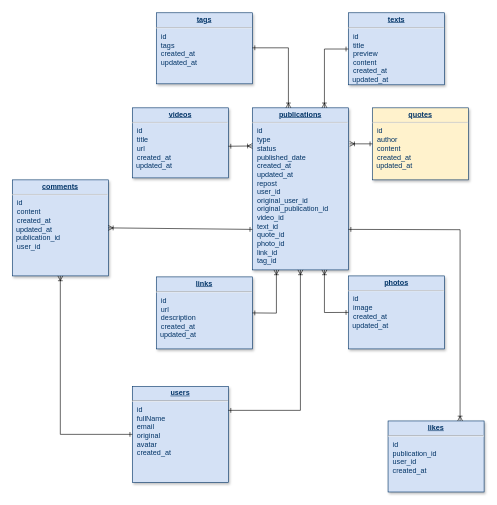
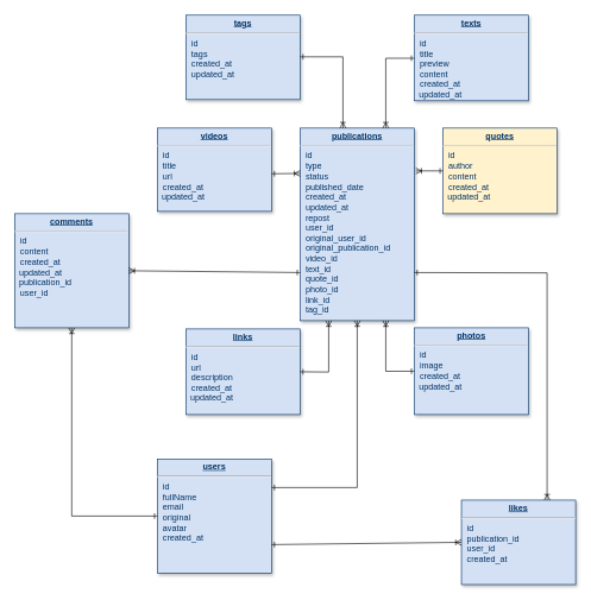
  <mxCell id="0" />
  <mxCell id="1" parent="0" />
  <mxCell id="2" value="&lt;p style=&quot;margin: 0px; margin-top: 4px; text-align: center; text-decoration: underline;&quot;&gt;&lt;b&gt;comments&lt;/b&gt;&lt;/p&gt;&lt;hr&gt;&lt;p style=&quot;margin: 0px; margin-left: 8px;&quot;&gt;id&lt;br&gt;&lt;/p&gt;&lt;p style=&quot;margin: 0px; margin-left: 8px;&quot;&gt;content&lt;/p&gt;&lt;p style=&quot;margin: 0px; margin-left: 8px;&quot;&gt;&lt;span style=&quot;background-color: initial;&quot;&gt;created_at&lt;/span&gt;&lt;/p&gt;&lt;div&gt;&lt;span style=&quot;background-color: initial;&quot;&gt;&amp;nbsp; updated_at&lt;/span&gt;&lt;/div&gt;&lt;div&gt;&lt;span style=&quot;background-color: initial;&quot;&gt;&amp;nbsp; publication_id&lt;br&gt;&lt;/span&gt;&lt;/div&gt;&lt;p style=&quot;margin: 0px; margin-left: 8px;&quot;&gt;user_id&lt;/p&gt;" style="verticalAlign=top;align=left;overflow=fill;fontSize=12;fontFamily=Helvetica;html=1;strokeColor=#003366;shadow=1;fillColor=#D4E1F5;fontColor=#003366" parent="1" vertex="1"><mxGeometry x="20" y="299" width="160" height="160" as="geometry" /></mxCell>
  <mxCell id="3" value="&lt;p style=&quot;margin: 0px; margin-top: 4px; text-align: center; text-decoration: underline;&quot;&gt;&lt;b&gt;publications&lt;/b&gt;&lt;/p&gt;&lt;hr&gt;&lt;p style=&quot;margin: 0px; margin-left: 8px;&quot;&gt;id&lt;/p&gt;&lt;p style=&quot;margin: 0px; margin-left: 8px;&quot;&gt;type&lt;/p&gt;&lt;p style=&quot;margin: 0px 0px 0px 8px;&quot;&gt;status&lt;/p&gt;&lt;p style=&quot;margin: 0px; margin-left: 8px;&quot;&gt;published_date&lt;br&gt;&lt;/p&gt;&lt;p style=&quot;margin: 0px; margin-left: 8px;&quot;&gt;&lt;span style=&quot;background-color: initial;&quot;&gt;created_at&lt;/span&gt;&lt;/p&gt;&lt;p style=&quot;margin: 0px; margin-left: 8px;&quot;&gt;&lt;span style=&quot;background-color: initial;&quot;&gt;updated_at&lt;br&gt;&lt;/span&gt;&lt;/p&gt;&lt;p style=&quot;margin: 0px; margin-left: 8px;&quot;&gt;repost&lt;br&gt;&lt;/p&gt;&lt;p style=&quot;margin: 0px; margin-left: 8px;&quot;&gt;user_id&lt;/p&gt;&lt;p style=&quot;margin: 0px; margin-left: 8px;&quot;&gt;original_user_id&lt;/p&gt;&lt;p style=&quot;margin: 0px; margin-left: 8px;&quot;&gt;original_publication_id&lt;/p&gt;&lt;p style=&quot;margin: 0px; margin-left: 8px;&quot;&gt;video_id&lt;/p&gt;&lt;p style=&quot;margin: 0px; margin-left: 8px;&quot;&gt;text_id&lt;/p&gt;&lt;p style=&quot;margin: 0px; margin-left: 8px;&quot;&gt;quote_id&lt;/p&gt;&lt;p style=&quot;margin: 0px; margin-left: 8px;&quot;&gt;photo_id&lt;/p&gt;&lt;p style=&quot;margin: 0px; margin-left: 8px;&quot;&gt;link_id&lt;/p&gt;&lt;p style=&quot;margin: 0px; margin-left: 8px;&quot;&gt;tag_id&lt;br&gt;&lt;/p&gt;" style="verticalAlign=top;align=left;overflow=fill;fontSize=12;fontFamily=Helvetica;html=1;strokeColor=#003366;shadow=1;fillColor=#D4E1F5;fontColor=#003366" parent="1" vertex="1"><mxGeometry x="420" y="179" width="160" height="270" as="geometry" /></mxCell>
  <mxCell id="4" value="&lt;p style=&quot;margin: 0px; margin-top: 4px; text-align: center; text-decoration: underline;&quot;&gt;&lt;strong&gt;users&lt;/strong&gt;&lt;/p&gt;&lt;hr&gt;&lt;p style=&quot;margin: 0px; margin-left: 8px;&quot;&gt;id&lt;/p&gt;&lt;p style=&quot;margin: 0px; margin-left: 8px;&quot;&gt;fullName&lt;/p&gt;&lt;p style=&quot;margin: 0px; margin-left: 8px;&quot;&gt;email&lt;/p&gt;&lt;p style=&quot;margin: 0px; margin-left: 8px;&quot;&gt;original&lt;/p&gt;&lt;p style=&quot;margin: 0px; margin-left: 8px;&quot;&gt;avatar&lt;/p&gt;&lt;p style=&quot;margin: 0px; margin-left: 8px;&quot;&gt;created_at&lt;/p&gt;" style="verticalAlign=top;align=left;overflow=fill;fontSize=12;fontFamily=Helvetica;html=1;strokeColor=#003366;shadow=1;fillColor=#D4E1F5;fontColor=#003366" parent="1" vertex="1"><mxGeometry x="220" y="643" width="160" height="160" as="geometry" /></mxCell>
  <mxCell id="5" value="&lt;p style=&quot;margin: 0px; margin-top: 4px; text-align: center; text-decoration: underline;&quot;&gt;&lt;strong&gt;videos&lt;/strong&gt;&lt;/p&gt;&lt;hr&gt;&lt;p style=&quot;margin: 0px; margin-left: 8px;&quot;&gt;id&lt;/p&gt;&lt;p style=&quot;margin: 0px; margin-left: 8px;&quot;&gt;title&lt;/p&gt;&lt;p style=&quot;margin: 0px; margin-left: 8px;&quot;&gt;url&lt;/p&gt;&lt;p style=&quot;margin: 0px; margin-left: 8px;&quot;&gt;&lt;span style=&quot;background-color: initial;&quot;&gt;created_at&lt;/span&gt;&lt;/p&gt;&lt;span style=&quot;background-color: initial;&quot;&gt;&amp;nbsp; updated_at&lt;/span&gt;&lt;p style=&quot;margin: 0px; margin-left: 8px;&quot;&gt;&lt;/p&gt;" style="verticalAlign=top;align=left;overflow=fill;fontSize=12;fontFamily=Helvetica;html=1;strokeColor=#003366;shadow=1;fillColor=#D4E1F5;fontColor=#003366" parent="1" vertex="1"><mxGeometry x="220" y="179" width="160" height="116.72" as="geometry" /></mxCell>
  <mxCell id="6" value="&lt;p style=&quot;margin: 0px; margin-top: 4px; text-align: center; text-decoration: underline;&quot;&gt;&lt;strong&gt;texts&lt;/strong&gt;&lt;/p&gt;&lt;hr&gt;&lt;p style=&quot;margin: 0px; margin-left: 8px;&quot;&gt;id&lt;/p&gt;&lt;p style=&quot;margin: 0px; margin-left: 8px;&quot;&gt;title&lt;/p&gt;&lt;p style=&quot;margin: 0px; margin-left: 8px;&quot;&gt;preview&lt;/p&gt;&lt;p style=&quot;margin: 0px; margin-left: 8px;&quot;&gt;&lt;span style=&quot;white-space: pre-wrap; background-color: initial;&quot;&gt;content&lt;/span&gt;&lt;/p&gt;&lt;p style=&quot;margin: 0px; margin-left: 8px;&quot;&gt;&lt;span style=&quot;background-color: initial;&quot;&gt;created_at&lt;/span&gt;&lt;/p&gt;&lt;span style=&quot;background-color: initial;&quot;&gt;&amp;nbsp; updated_at&lt;/span&gt;&lt;p style=&quot;margin: 0px; margin-left: 8px;&quot;&gt;&lt;/p&gt;" style="verticalAlign=top;align=left;overflow=fill;fontSize=12;fontFamily=Helvetica;html=1;strokeColor=#003366;shadow=1;fillColor=#D4E1F5;fontColor=#003366" parent="1" vertex="1"><mxGeometry x="580" y="20.64" width="160" height="120" as="geometry" /></mxCell>
  <mxCell id="7" value="&lt;p style=&quot;margin: 0px; margin-top: 4px; text-align: center; text-decoration: underline;&quot;&gt;&lt;b&gt;quotes&lt;/b&gt;&lt;/p&gt;&lt;hr&gt;&lt;p style=&quot;margin: 0px; margin-left: 8px;&quot;&gt;id&lt;/p&gt;&lt;p style=&quot;margin: 0px; margin-left: 8px;&quot;&gt;&lt;span style=&quot;white-space: pre-wrap;&quot; data-src-align=&quot;0:5&quot; class=&quot;EzKURWReUAB5oZgtQNkl&quot;&gt;author&lt;/span&gt;&lt;br&gt;&lt;/p&gt;&lt;p style=&quot;margin: 0px; margin-left: 8px;&quot;&gt;&lt;span style=&quot;white-space: pre-wrap;&quot;&gt;content&lt;/span&gt;&lt;br&gt;&lt;/p&gt;&lt;p style=&quot;margin: 0px; margin-left: 8px;&quot;&gt;&lt;span style=&quot;background-color: initial;&quot;&gt;created_at&lt;/span&gt;&lt;/p&gt;&lt;span style=&quot;background-color: initial;&quot;&gt;&amp;nbsp; updated_at&lt;/span&gt;&lt;p style=&quot;margin: 0px; margin-left: 8px;&quot;&gt;&lt;/p&gt;" style="verticalAlign=top;align=left;overflow=fill;fontSize=12;fontFamily=Helvetica;html=1;strokeColor=#003366;shadow=1;fillColor=#fff2cc;fontColor=#003366;" parent="1" vertex="1"><mxGeometry x="620" y="179" width="160" height="120" as="geometry" /></mxCell>
  <mxCell id="8" value="&lt;p style=&quot;margin: 0px; margin-top: 4px; text-align: center; text-decoration: underline;&quot;&gt;&lt;b&gt;photos&lt;/b&gt;&lt;/p&gt;&lt;hr&gt;&lt;p style=&quot;margin: 0px; margin-left: 8px;&quot;&gt;id&lt;/p&gt;&lt;p style=&quot;margin: 0px; margin-left: 8px;&quot;&gt;&lt;span style=&quot;white-space: pre-wrap;&quot; data-src-align=&quot;0:5&quot; class=&quot;EzKURWReUAB5oZgtQNkl&quot;&gt;image&lt;/span&gt;&lt;/p&gt;&lt;p style=&quot;margin: 0px; margin-left: 8px;&quot;&gt;&lt;span style=&quot;background-color: initial;&quot;&gt;created_at&lt;/span&gt;&lt;/p&gt;&lt;span style=&quot;background-color: initial;&quot;&gt;&amp;nbsp; updated_at&lt;/span&gt;&lt;p style=&quot;margin: 0px; margin-left: 8px;&quot;&gt;&lt;/p&gt;" style="verticalAlign=top;align=left;overflow=fill;fontSize=12;fontFamily=Helvetica;html=1;strokeColor=#003366;shadow=1;fillColor=#D4E1F5;fontColor=#003366" parent="1" vertex="1"><mxGeometry x="580" y="459" width="160" height="121.64" as="geometry" /></mxCell>
  <mxCell id="9" value="&lt;p style=&quot;margin: 0px; margin-top: 4px; text-align: center; text-decoration: underline;&quot;&gt;&lt;b&gt;links&lt;/b&gt;&lt;/p&gt;&lt;hr&gt;&lt;p style=&quot;margin: 0px; margin-left: 8px;&quot;&gt;id&lt;/p&gt;&lt;p style=&quot;margin: 0px; margin-left: 8px;&quot;&gt;&lt;span style=&quot;white-space: pre-wrap;&quot; data-src-align=&quot;0:5&quot; class=&quot;EzKURWReUAB5oZgtQNkl&quot;&gt;url&lt;/span&gt;&lt;/p&gt;&lt;p style=&quot;margin: 0px; margin-left: 8px;&quot;&gt;&lt;span style=&quot;white-space: pre-wrap;&quot; data-src-align=&quot;0:5&quot; class=&quot;EzKURWReUAB5oZgtQNkl&quot;&gt;description&lt;/span&gt;&lt;/p&gt;&lt;p style=&quot;margin: 0px; margin-left: 8px;&quot;&gt;&lt;span style=&quot;background-color: initial;&quot;&gt;created_at&lt;/span&gt;&lt;/p&gt;&lt;span style=&quot;background-color: initial;&quot;&gt;&amp;nbsp; updated_at&lt;/span&gt;&lt;p style=&quot;margin: 0px; margin-left: 8px;&quot;&gt;&lt;/p&gt;" style="verticalAlign=top;align=left;overflow=fill;fontSize=12;fontFamily=Helvetica;html=1;strokeColor=#003366;shadow=1;fillColor=#D4E1F5;fontColor=#003366" parent="1" vertex="1"><mxGeometry x="260" y="460.64" width="160" height="120" as="geometry" /></mxCell>
  <mxCell id="10" value="" style="endArrow=ERone;html=1;rounded=0;startArrow=ERoneToMany;startFill=0;endFill=0;exitX=0.5;exitY=0;exitDx=0;exitDy=0;" parent="1" edge="1"><mxGeometry width="50" height="50" relative="1" as="geometry"><mxPoint x="540" y="179" as="sourcePoint" /><mxPoint x="580" y="81" as="targetPoint" /><Array as="points"><mxPoint x="540" y="81" /></Array></mxGeometry></mxCell>
  <mxCell id="11" value="" style="endArrow=ERone;html=1;rounded=0;startArrow=ERoneToMany;startFill=0;endFill=0;exitX=1;exitY=0.5;exitDx=0;exitDy=0;entryX=0;entryY=0.75;entryDx=0;entryDy=0;" parent="1" source="2" target="3" edge="1"><mxGeometry width="50" height="50" relative="1" as="geometry"><mxPoint x="360" y="339" as="sourcePoint" /><mxPoint x="420" y="359" as="targetPoint" /></mxGeometry></mxCell>
  <mxCell id="12" value="" style="endArrow=ERone;html=1;rounded=0;startArrow=ERoneToMany;startFill=0;endFill=0;exitX=0;exitY=0.25;exitDx=0;exitDy=0;" parent="1" edge="1"><mxGeometry width="50" height="50" relative="1" as="geometry"><mxPoint x="420" y="242.5" as="sourcePoint" /><mxPoint x="380" y="243" as="targetPoint" /><Array as="points" /></mxGeometry></mxCell>
  <mxCell id="13" value="" style="endArrow=ERone;html=1;rounded=0;startArrow=ERoneToMany;startFill=0;endFill=0;exitX=0.25;exitY=1;exitDx=0;exitDy=0;entryX=1;entryY=0.5;entryDx=0;entryDy=0;" parent="1" source="3" target="9" edge="1"><mxGeometry width="50" height="50" relative="1" as="geometry"><mxPoint x="430" y="509" as="sourcePoint" /><mxPoint x="480" y="459" as="targetPoint" /><Array as="points"><mxPoint x="460" y="521" /></Array></mxGeometry></mxCell>
  <mxCell id="14" value="" style="endArrow=ERone;html=1;rounded=0;startArrow=ERoneToMany;startFill=0;endFill=0;entryX=0;entryY=0.5;entryDx=0;entryDy=0;exitX=0.75;exitY=1;exitDx=0;exitDy=0;" parent="1" source="3" target="8" edge="1"><mxGeometry width="50" height="50" relative="1" as="geometry"><mxPoint x="510" y="489" as="sourcePoint" /><mxPoint x="560" y="439" as="targetPoint" /><Array as="points"><mxPoint x="540" y="520" /></Array></mxGeometry></mxCell>
  <mxCell id="15" value="" style="endArrow=ERone;html=1;rounded=0;startArrow=ERoneToMany;startFill=0;endFill=0;entryX=0;entryY=0.5;entryDx=0;entryDy=0;" parent="1" target="7" edge="1"><mxGeometry width="50" height="50" relative="1" as="geometry"><mxPoint x="582" y="239" as="sourcePoint" /><mxPoint x="650" y="359" as="targetPoint" /></mxGeometry></mxCell>
  <mxCell id="16" value="" style="endArrow=ERone;html=1;rounded=0;startArrow=ERoneToMany;startFill=0;endFill=0;entryX=1;entryY=0.25;entryDx=0;entryDy=0;exitX=0.5;exitY=1;exitDx=0;exitDy=0;" parent="1" source="3" target="4" edge="1"><mxGeometry width="50" height="50" relative="1" as="geometry"><mxPoint x="410" y="699" as="sourcePoint" /><mxPoint x="570" y="699" as="targetPoint" /><Array as="points"><mxPoint x="500" y="683" /></Array></mxGeometry></mxCell>
  <mxCell id="17" value="&lt;p style=&quot;margin: 0px; margin-top: 4px; text-align: center; text-decoration: underline;&quot;&gt;&lt;b&gt;likes&lt;/b&gt;&lt;/p&gt;&lt;hr&gt;&lt;p style=&quot;margin: 0px; margin-left: 8px;&quot;&gt;id&lt;br&gt;publication_id&lt;/p&gt;&lt;p style=&quot;margin: 0px; margin-left: 8px;&quot;&gt;user_id&lt;/p&gt;&lt;p style=&quot;margin: 0px; margin-left: 8px;&quot;&gt;&lt;span style=&quot;background-color: initial;&quot;&gt;created_at&lt;/span&gt;&lt;/p&gt;&lt;span style=&quot;background-color: initial;&quot;&gt;&lt;/span&gt;&lt;p style=&quot;margin: 0px; margin-left: 8px;&quot;&gt;&lt;/p&gt;" style="verticalAlign=top;align=left;overflow=fill;fontSize=12;fontFamily=Helvetica;html=1;strokeColor=#003366;shadow=1;fillColor=#D4E1F5;fontColor=#003366" parent="1" vertex="1"><mxGeometry x="646" y="700.64" width="160" height="118.36" as="geometry" /></mxCell>
  <mxCell id="18" value="" style="endArrow=ERone;html=1;rounded=0;startArrow=ERoneToMany;startFill=0;endFill=0;entryX=0;entryY=0.5;entryDx=0;entryDy=0;exitX=0.5;exitY=1;exitDx=0;exitDy=0;" parent="1" source="2" target="4" edge="1"><mxGeometry width="50" height="50" relative="1" as="geometry"><mxPoint x="50" y="549" as="sourcePoint" /><mxPoint x="170" y="419" as="targetPoint" /><Array as="points"><mxPoint x="100" y="723" /></Array></mxGeometry></mxCell>
  <mxCell id="19" value="" style="endArrow=ERone;html=1;rounded=0;startArrow=ERoneToMany;startFill=0;endFill=0;entryX=1;entryY=0.75;entryDx=0;entryDy=0;exitX=0.75;exitY=0;exitDx=0;exitDy=0;" parent="1" source="17" target="3" edge="1"><mxGeometry width="50" height="50" relative="1" as="geometry"><mxPoint x="900" y="704.64" as="sourcePoint" /><mxPoint x="580" y="363" as="targetPoint" /><Array as="points"><mxPoint x="766" y="382" /></Array></mxGeometry></mxCell>
+ <mxCell id="20" value="" style="endArrow=ERone;html=1;rounded=0;startArrow=ERoneToMany;startFill=0;endFill=0;exitX=0;exitY=0.5;exitDx=0;exitDy=0;entryX=1;entryY=0.75;entryDx=0;entryDy=0;" parent="1" source="17" target="4" edge="1"><mxGeometry width="50" height="50" relative="1" as="geometry"><mxPoint x="520" y="782" as="sourcePoint" /><mxPoint x="390" y="760" as="targetPoint" /><Array as="points" /></mxGeometry></mxCell>
  <mxCell id="21" value="&lt;p style=&quot;margin: 0px; margin-top: 4px; text-align: center; text-decoration: underline;&quot;&gt;&lt;b&gt;tags&lt;/b&gt;&lt;/p&gt;&lt;hr&gt;&lt;p style=&quot;margin: 0px; margin-left: 8px;&quot;&gt;id&lt;/p&gt;&lt;p style=&quot;margin: 0px; margin-left: 8px;&quot;&gt;tags&lt;br&gt;&lt;/p&gt;&lt;p style=&quot;margin: 0px; margin-left: 8px;&quot;&gt;&lt;span style=&quot;background-color: initial;&quot;&gt;created_at&lt;/span&gt;&lt;/p&gt;&lt;p style=&quot;margin: 0px; margin-left: 8px;&quot;&gt;&lt;span style=&quot;background-color: initial;&quot;&gt;updated_at&lt;br&gt;&lt;/span&gt;&lt;/p&gt;&lt;span style=&quot;background-color: initial;&quot;&gt;&lt;/span&gt;&lt;p style=&quot;margin: 0px; margin-left: 8px;&quot;&gt;&lt;/p&gt;" style="verticalAlign=top;align=left;overflow=fill;fontSize=12;fontFamily=Helvetica;html=1;strokeColor=#003366;shadow=1;fillColor=#D4E1F5;fontColor=#003366" vertex="1" parent="1"><mxGeometry x="260" y="20.64" width="160" height="118.36" as="geometry" /></mxCell>
  <mxCell id="22" value="" style="endArrow=ERone;html=1;rounded=0;startArrow=ERoneToMany;startFill=0;endFill=0;exitX=0.5;exitY=0;exitDx=0;exitDy=0;" edge="1" parent="1"><mxGeometry width="50" height="50" relative="1" as="geometry"><mxPoint x="480" y="179" as="sourcePoint" /><mxPoint x="420" y="79" as="targetPoint" /><Array as="points"><mxPoint x="480" y="79" /></Array></mxGeometry></mxCell>
